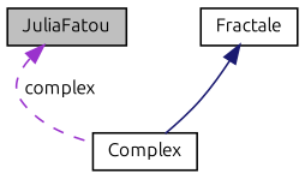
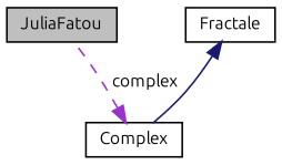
  digraph {
    fontname=Ubuntu
    node [color=black fillcolor=white fontname=Ubuntu fontsize=10 shape=record style=filled]
    edge [dir=back fontname=Ubuntu fontsize=10 labelfontname=Helvetica labelfontsize=10]
    n1 [fillcolor=grey75 fontcolor=black height=0.2 label=JuliaFatou width=0.4]
    n2 [height=0.2 label=Fractale width=0.4]
    n3 [height=0.2 label=Complex width=0.4]
    n2 -> n3 [color=midnightblue style=solid]
-   n1 -> n3 [color=darkorchid3 label=" complex" style=dashed]
+   n3 -> n1 [color=darkorchid3 label=" complex" style=dashed]
  }
